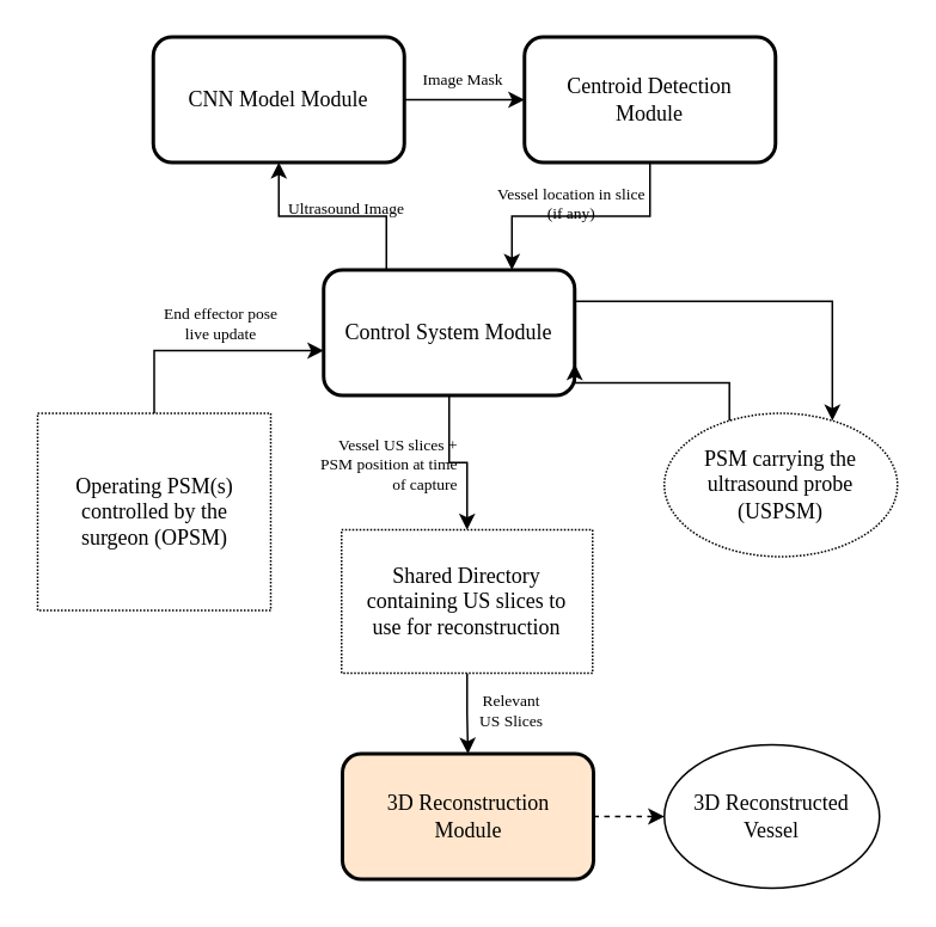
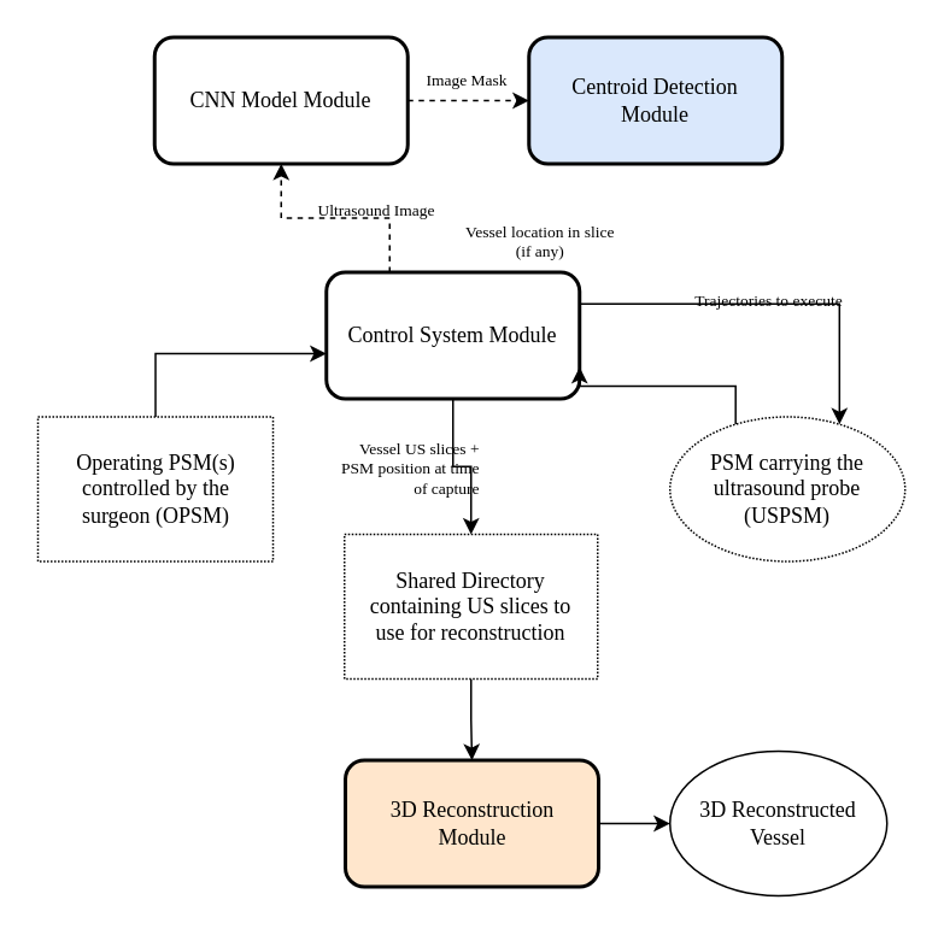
  <mxCell id="0" />
  <mxCell id="1" parent="0" />
  <mxCell id="2" style="edgeStyle=orthogonalEdgeStyle;rounded=0;orthogonalLoop=1;jettySize=auto;html=1;fontFamily=Times New Roman;fontSize=9;strokeWidth=1;" edge="1" parent="1" source="5" target="7"><mxGeometry relative="1" as="geometry" /></mxCell>
- <mxCell id="3" style="edgeStyle=orthogonalEdgeStyle;rounded=0;orthogonalLoop=1;jettySize=auto;html=1;exitX=0.25;exitY=0;exitDx=0;exitDy=0;fontFamily=Times New Roman;fontSize=9;strokeWidth=1;" edge="1" parent="1" source="5" target="9"><mxGeometry relative="1" as="geometry" /></mxCell>
+ <mxCell id="3" style="edgeStyle=orthogonalEdgeStyle;rounded=0;orthogonalLoop=1;jettySize=auto;html=1;exitX=0.25;exitY=0;exitDx=0;exitDy=0;fontFamily=Times New Roman;fontSize=9;strokeWidth=1;dashed=1;" edge="1" parent="1" source="5" target="9"><mxGeometry relative="1" as="geometry" /></mxCell>
  <mxCell id="4" style="edgeStyle=orthogonalEdgeStyle;rounded=0;orthogonalLoop=1;jettySize=auto;html=1;exitX=1;exitY=0.25;exitDx=0;exitDy=0;entryX=0.75;entryY=0;entryDx=0;entryDy=0;fontFamily=Times New Roman;fontSize=9;strokeWidth=1;" edge="1" parent="1" source="5" target="17"><mxGeometry relative="1" as="geometry" /></mxCell>
  <mxCell id="5" value="Control System Module" style="rounded=1;whiteSpace=wrap;html=1;fontFamily=Times New Roman;spacingLeft=4;spacingRight=4;strokeWidth=2;" vertex="1" parent="1"><mxGeometry x="180" y="150" width="140" height="70" as="geometry" /></mxCell>
  <mxCell id="6" style="edgeStyle=orthogonalEdgeStyle;rounded=0;orthogonalLoop=1;jettySize=auto;html=1;fontFamily=Times New Roman;fontSize=9;strokeWidth=1;" edge="1" parent="1" source="7" target="13"><mxGeometry relative="1" as="geometry" /></mxCell>
  <mxCell id="7" value="Shared Directory containing US slices to use for reconstruction" style="rounded=0;whiteSpace=wrap;html=1;fontFamily=Times New Roman;dashed=1;dashPattern=1 1;spacingLeft=5;spacingRight=5;" vertex="1" parent="1"><mxGeometry x="190" y="295" width="140" height="80" as="geometry" /></mxCell>
- <mxCell id="8" style="edgeStyle=orthogonalEdgeStyle;rounded=0;orthogonalLoop=1;jettySize=auto;html=1;exitX=1;exitY=0.5;exitDx=0;exitDy=0;fontFamily=Times New Roman;fontSize=9;strokeWidth=1;" edge="1" parent="1" source="9" target="11"><mxGeometry relative="1" as="geometry" /></mxCell>
+ <mxCell id="8" style="edgeStyle=orthogonalEdgeStyle;rounded=0;orthogonalLoop=1;jettySize=auto;html=1;exitX=1;exitY=0.5;exitDx=0;exitDy=0;fontFamily=Times New Roman;fontSize=9;strokeWidth=1;dashed=1;" edge="1" parent="1" source="9" target="11"><mxGeometry relative="1" as="geometry" /></mxCell>
  <mxCell id="9" value="CNN Model Module" style="rounded=1;whiteSpace=wrap;html=1;fontFamily=Times New Roman;strokeWidth=2;" vertex="1" parent="1"><mxGeometry x="85" y="20" width="140" height="70" as="geometry" /></mxCell>
- <mxCell id="10" style="edgeStyle=orthogonalEdgeStyle;rounded=0;orthogonalLoop=1;jettySize=auto;html=1;entryX=0.75;entryY=0;entryDx=0;entryDy=0;fontFamily=Times New Roman;fontSize=9;strokeWidth=1;" edge="1" parent="1" source="11" target="5"><mxGeometry relative="1" as="geometry" /></mxCell>
- <mxCell id="11" value="Centroid Detection Module" style="rounded=1;whiteSpace=wrap;html=1;fontFamily=Times New Roman;strokeWidth=2;spacingLeft=5;spacingRight=5;" vertex="1" parent="1"><mxGeometry x="292" y="20" width="140" height="70" as="geometry" /></mxCell>
- <mxCell id="12" style="edgeStyle=orthogonalEdgeStyle;rounded=0;orthogonalLoop=1;jettySize=auto;html=1;fontFamily=Times New Roman;fontSize=9;strokeWidth=1;dashed=1;" edge="1" parent="1" source="13" target="22"><mxGeometry relative="1" as="geometry" /></mxCell>
+ <mxCell id="11" value="Centroid Detection Module" style="rounded=1;whiteSpace=wrap;html=1;fontFamily=Times New Roman;strokeWidth=2;spacingLeft=5;spacingRight=5;fillColor=#dae8fc;" vertex="1" parent="1"><mxGeometry x="292" y="20" width="140" height="70" as="geometry" /></mxCell>
+ <mxCell id="12" style="edgeStyle=orthogonalEdgeStyle;rounded=0;orthogonalLoop=1;jettySize=auto;html=1;fontFamily=Times New Roman;fontSize=9;strokeWidth=1;" edge="1" parent="1" source="13" target="22"><mxGeometry relative="1" as="geometry" /></mxCell>
  <mxCell id="13" value="3D Reconstruction &lt;br&gt;Module" style="rounded=1;whiteSpace=wrap;html=1;fontFamily=Times New Roman;strokeWidth=2;fillColor=#ffe6cc;" vertex="1" parent="1"><mxGeometry x="190.5" y="420" width="140" height="70" as="geometry" /></mxCell>
  <mxCell id="14" style="edgeStyle=orthogonalEdgeStyle;rounded=0;orthogonalLoop=1;jettySize=auto;html=1;fontFamily=Times New Roman;fontSize=9;strokeWidth=1;" edge="1" parent="1" source="15" target="5"><mxGeometry relative="1" as="geometry"><Array as="points"><mxPoint x="86" y="195" /></Array></mxGeometry></mxCell>
- <mxCell id="15" value="Operating PSM(s) controlled by the surgeon (OPSM)" style="rounded=0;whiteSpace=wrap;html=1;fontFamily=Times New Roman;dashed=1;dashPattern=1 1;spacingLeft=5;spacingRight=5;" vertex="1" parent="1"><mxGeometry x="20.5" y="230" width="130" height="110" as="geometry" /></mxCell>
+ <mxCell id="15" value="Operating PSM(s) controlled by the surgeon (OPSM)" style="rounded=0;whiteSpace=wrap;html=1;fontFamily=Times New Roman;dashed=1;dashPattern=1 1;spacingLeft=5;spacingRight=5;" vertex="1" parent="1"><mxGeometry x="20.5" y="230" width="130" height="80" as="geometry" /></mxCell>
  <mxCell id="16" style="edgeStyle=orthogonalEdgeStyle;rounded=0;orthogonalLoop=1;jettySize=auto;html=1;exitX=0.25;exitY=0;exitDx=0;exitDy=0;fontFamily=Times New Roman;fontSize=9;strokeWidth=1;entryX=1;entryY=0.75;entryDx=0;entryDy=0;" edge="1" parent="1" source="17" target="5"><mxGeometry relative="1" as="geometry"><mxPoint x="369" y="151" as="targetPoint" /><Array as="points"><mxPoint x="402" y="213" /><mxPoint x="350" y="213" /></Array></mxGeometry></mxCell>
  <mxCell id="17" value="PSM carrying the ultrasound probe (USPSM)" style="ellipse;whiteSpace=wrap;html=1;fontFamily=Times New Roman;dashed=1;dashPattern=1 1;" vertex="1" parent="1"><mxGeometry x="370" y="230" width="130" height="80" as="geometry" /></mxCell>
- <mxCell id="18" value="Ultrasound Image" style="text;html=1;align=center;verticalAlign=middle;whiteSpace=wrap;rounded=0;dashed=1;dashPattern=1 2;fontFamily=Times New Roman;fontSize=9;" vertex="1" parent="1"><mxGeometry x="158" y="106" width="70" height="20" as="geometry" /></mxCell>
- <mxCell id="19" value="Vessel location in slice (if any)" style="text;html=1;align=center;verticalAlign=middle;whiteSpace=wrap;rounded=0;dashed=1;dashPattern=1 2;fontFamily=Times New Roman;fontSize=9;" vertex="1" parent="1"><mxGeometry x="275" y="103" width="87" height="20" as="geometry" /></mxCell>
- <mxCell id="20" value="End effector pose live update" style="text;html=1;align=center;verticalAlign=middle;whiteSpace=wrap;rounded=0;dashed=1;dashPattern=1 2;fontFamily=Times New Roman;fontSize=9;" vertex="1" parent="1"><mxGeometry x="88" y="170" width="70" height="20" as="geometry" /></mxCell>
- <mxCell id="21" value="Vessel US slices + &lt;br&gt;PSM position at time of capture" style="text;html=1;align=right;verticalAlign=middle;whiteSpace=wrap;rounded=0;dashed=1;dashPattern=1 2;fontFamily=Times New Roman;fontSize=9;" vertex="1" parent="1"><mxGeometry x="177" y="244" width="80" height="30" as="geometry" /></mxCell>
+ <mxCell id="18" value="Ultrasound Image" style="text;html=1;align=center;verticalAlign=middle;whiteSpace=wrap;rounded=0;dashed=1;dashPattern=1 2;fontFamily=Times New Roman;fontSize=9;" vertex="1" parent="1"><mxGeometry x="173" y="106" width="70" height="20" as="geometry" /></mxCell>
+ <mxCell id="19" value="Vessel location in slice (if any)" style="text;html=1;align=center;verticalAlign=middle;whiteSpace=wrap;rounded=0;dashed=1;dashPattern=1 2;fontFamily=Times New Roman;fontSize=9;" vertex="1" parent="1"><mxGeometry x="255" y="123" width="87" height="20" as="geometry" /></mxCell>
+ <mxCell id="21" value="Vessel US slices + &lt;br&gt;PSM position at time of capture" style="text;html=1;align=right;verticalAlign=middle;whiteSpace=wrap;rounded=0;dashed=1;dashPattern=1 2;fontFamily=Times New Roman;fontSize=9;" vertex="1" parent="1"><mxGeometry x="187" y="244" width="80" height="30" as="geometry" /></mxCell>
  <mxCell id="22" value="&lt;font style=&quot;font-size: 12px&quot;&gt;3D Reconstructed Vessel&lt;/font&gt;" style="ellipse;whiteSpace=wrap;html=1;rounded=0;fontFamily=Times New Roman;fontSize=9;align=center;" vertex="1" parent="1"><mxGeometry x="370" y="415" width="120" height="80" as="geometry" /></mxCell>
  <mxCell id="23" value="Image Mask" style="text;html=1;align=center;verticalAlign=middle;whiteSpace=wrap;rounded=0;dashed=1;dashPattern=1 2;fontFamily=Times New Roman;fontSize=9;" vertex="1" parent="1"><mxGeometry x="223" y="34" width="70" height="20" as="geometry" /></mxCell>
- <mxCell id="24" value="Relevant &lt;br&gt;US Slices" style="text;html=1;align=center;verticalAlign=middle;whiteSpace=wrap;rounded=0;dashed=1;dashPattern=1 2;fontFamily=Times New Roman;fontSize=9;" vertex="1" parent="1"><mxGeometry x="260" y="386" width="50" height="20" as="geometry" /></mxCell>
+ <mxCell id="25" value="Trajectories to execute" style="text;html=1;align=center;verticalAlign=middle;whiteSpace=wrap;rounded=0;dashed=1;dashPattern=1 2;fontFamily=Times New Roman;fontSize=9;" vertex="1" parent="1"><mxGeometry x="381" y="156" width="88" height="20" as="geometry" /></mxCell>
